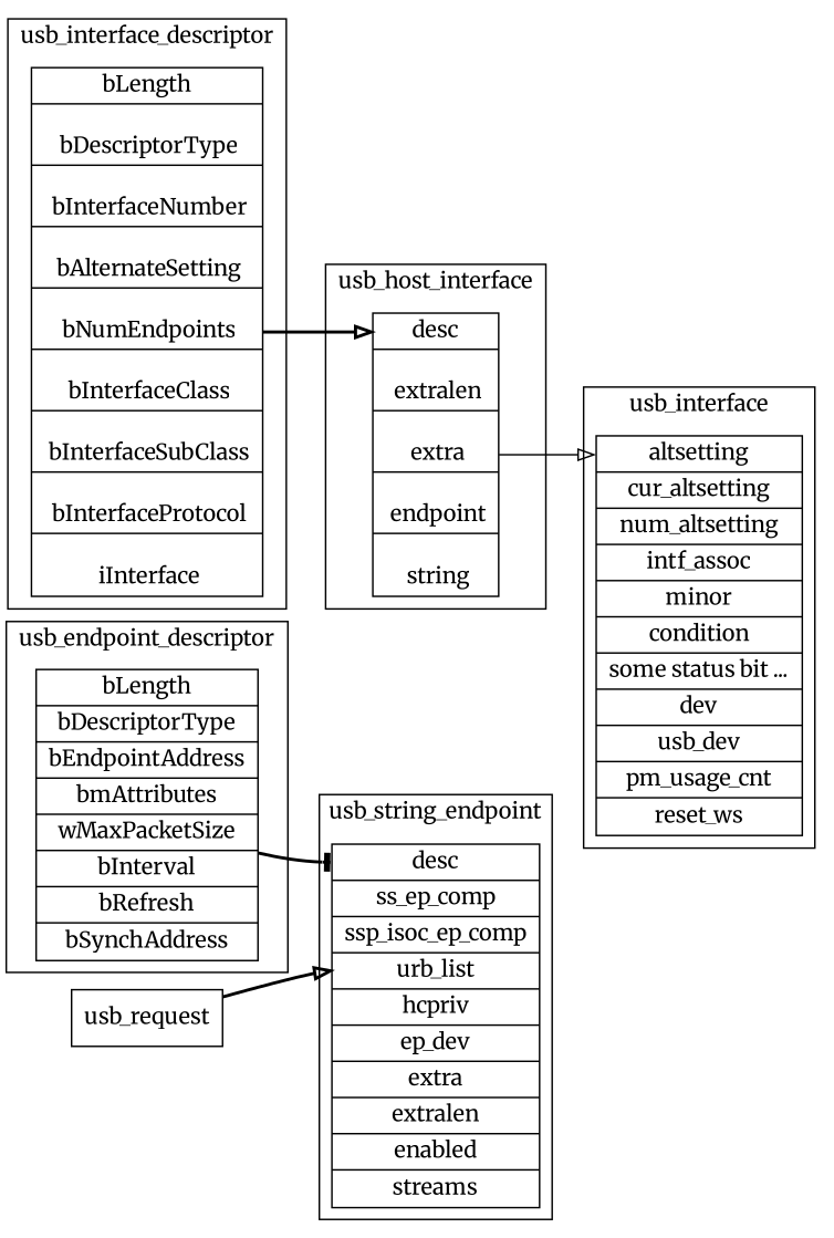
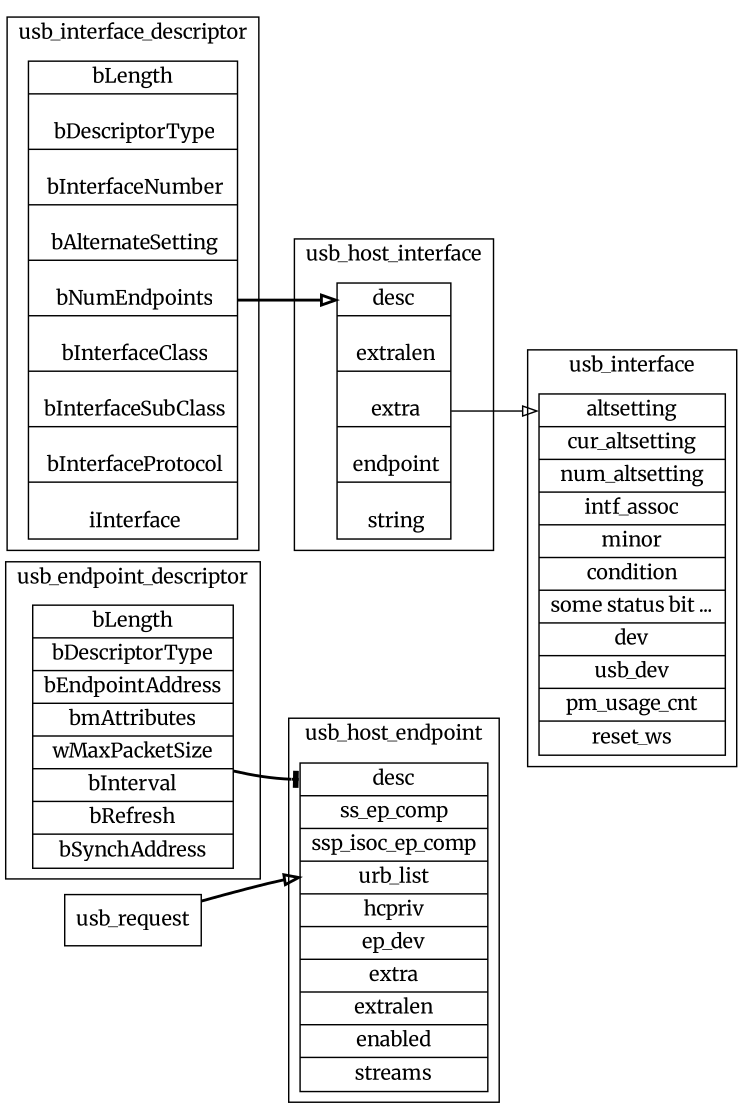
  digraph {
    rankdir=LR
    fontname=Merriweather
    node [shape=record fontname=Merriweather]
    edge [style=bold arrowhead=onormal fontname=Merriweather]
    n1 [label="bLength|bDescriptorType|bEndpointAddress|bmAttributes|wMaxPacketSize|bInterval|bRefresh|bSynchAddress"]
    n2 [label="<port1_0>desc|ss_ep_comp|ssp_isoc_ep_comp|<port1_1>urb_list|hcpriv|ep_dev|extra|extralen|enabled|streams"]
    n3 [label="<port3_0>altsetting|cur_altsetting|num_altsetting|intf_assoc|minor|condition|some status bit ...|dev|usb_dev|pm_usage_cnt|reset_ws"]
    n4 [label="bLength|\n		 bDescriptorType|\n		 bInterfaceNumber|\n		 bAlternateSetting|\n		 bNumEndpoints|\n		 bInterfaceClass|\n		 bInterfaceSubClass|\n		 bInterfaceProtocol|\n		 iInterface"]
    n5 [label="<port5_0>desc|\n		 extralen|\n		 extra|\n		 endpoint|\n		 string"]
    usb_request [shape=box]
    subgraph cluster_1 {
      label=usb_endpoint_descriptor
      n1
    }
    subgraph cluster_2 {
-     label=usb_string_endpoint
+     label=usb_host_endpoint
      n2
    }
    subgraph cluster_3 {
      label=usb_interface
      n3
    }
    subgraph cluster_4 {
      label=usb_interface_descriptor
      n4
    }
    subgraph cluster_5 {
      label=usb_host_interface
      n5
    }
    n1 -> n2 [headport=port1_0 arrowhead=tee]
    n4 -> n5 [headport=port5_0]
    n5 -> n3 [headport=port3_0 style=solid]
    usb_request -> n2 [headport=port1_1]
  }
